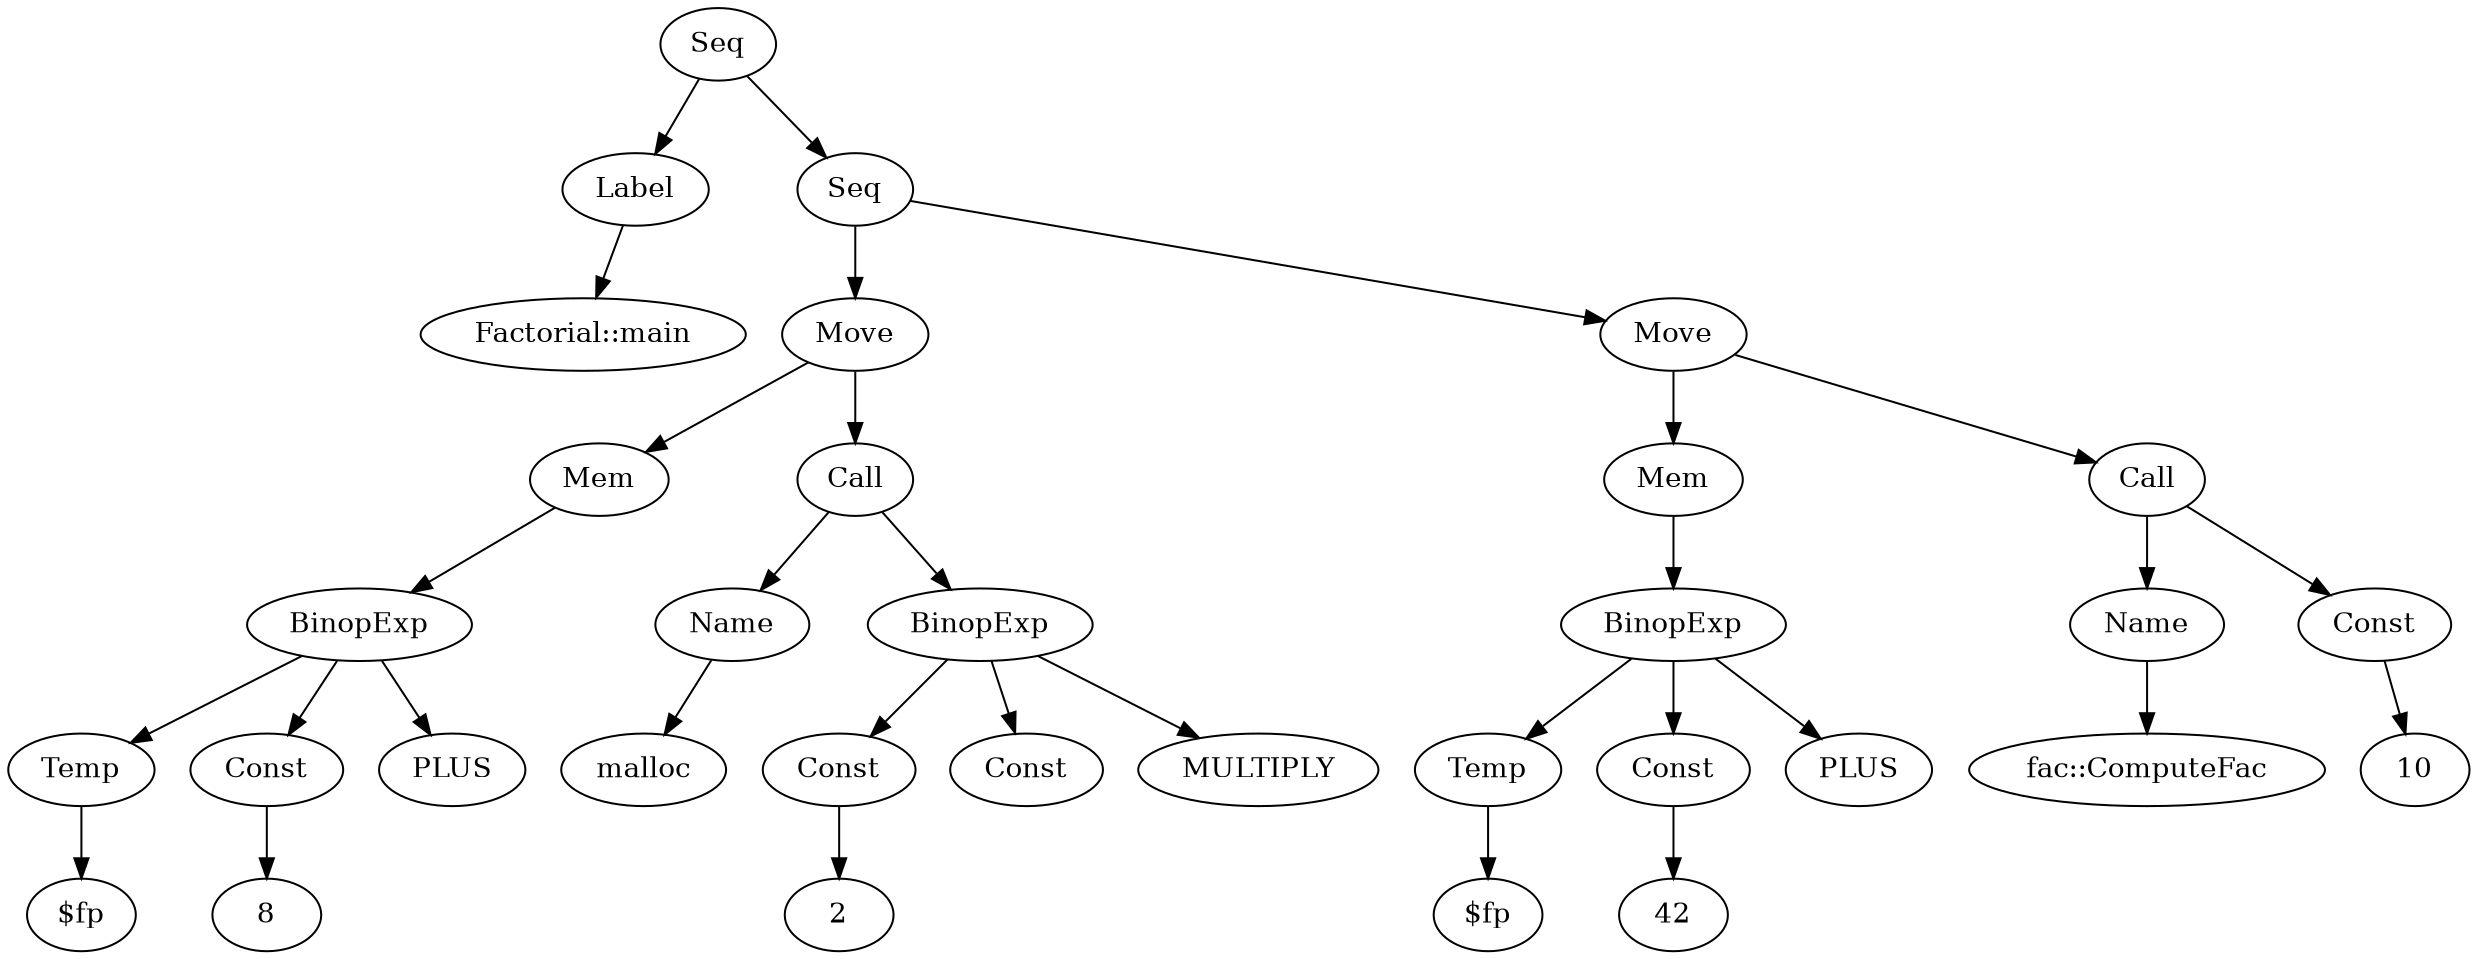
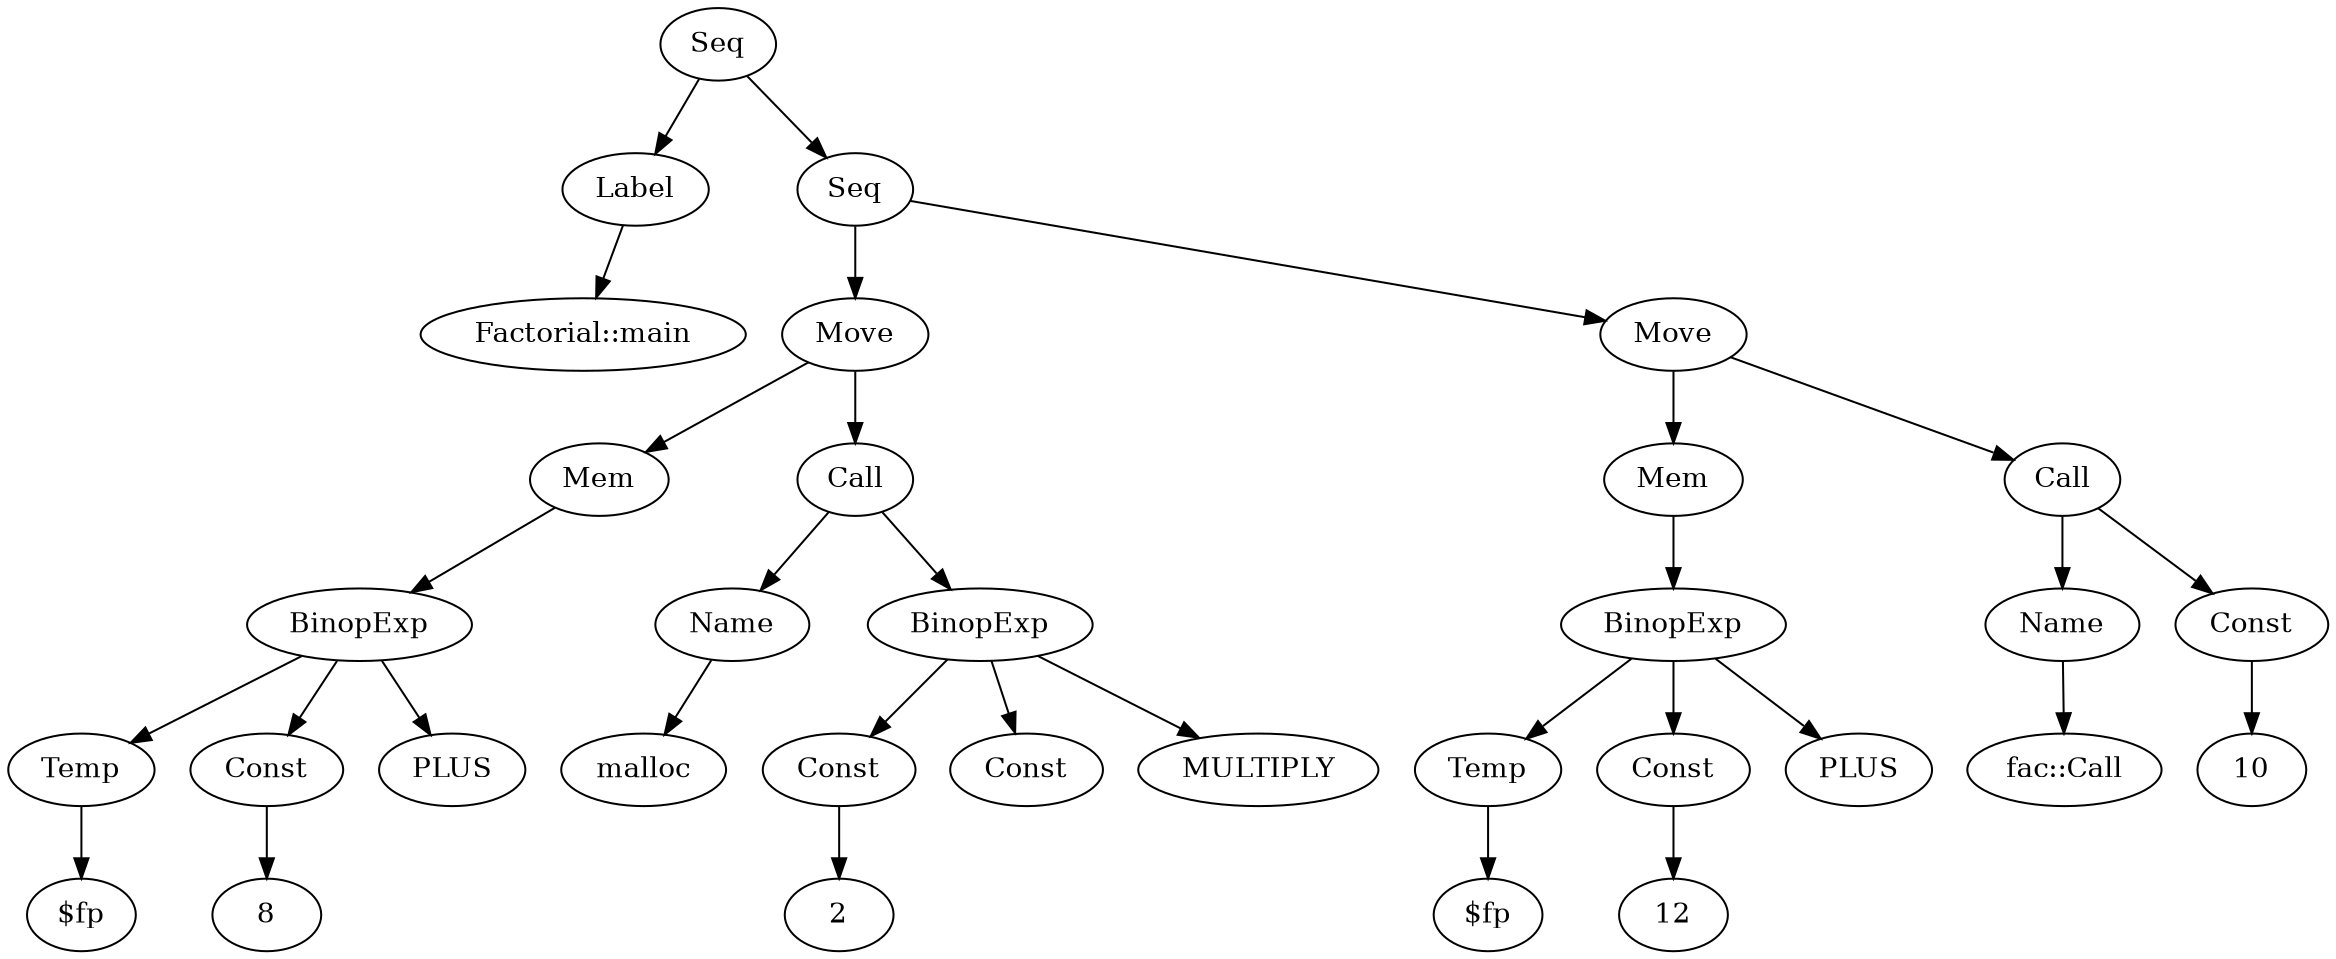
  digraph {
    ordering=out
    n1 [label="Factorial::main"]
    n2 [label=Label]
    n3 [label="$fp"]
    n4 [label=Temp]
    n5 [label=8]
    n6 [label=Const]
    n7 [label=PLUS]
    n8 [label=BinopExp]
    n9 [label=Mem]
    n10 [label=malloc]
    n11 [label=Name]
    n12 [label=2]
    n13 [label=Const]
    n14 [label=Const]
    n15 [label=MULTIPLY]
    n16 [label=BinopExp]
    n17 [label=Call]
    n18 [label=Move]
    n19 [label="$fp"]
    n20 [label=Temp]
-   n21 [label=42]
+   n21 [label=12]
    n22 [label=Const]
    n23 [label=PLUS]
    n24 [label=BinopExp]
    n25 [label=Mem]
-   n26 [label="fac::ComputeFac"]
+   n26 [label="fac::Call"]
    n27 [label=Name]
    n28 [label=10]
    n29 [label=Const]
    n30 [label=Call]
    n31 [label=Move]
    n32 [label=Seq]
    n33 [label=Seq]
    n2 -> n1
    n4 -> n3
    n6 -> n5
    n8 -> n4
    n8 -> n6
    n8 -> n7
    n9 -> n8
    n11 -> n10
    n13 -> n12
    n16 -> n13
    n16 -> n14
    n16 -> n15
    n17 -> n11
    n17 -> n16
    n18 -> n9
    n18 -> n17
    n20 -> n19
    n22 -> n21
    n24 -> n20
    n24 -> n22
    n24 -> n23
    n25 -> n24
    n27 -> n26
    n29 -> n28
    n30 -> n27
    n30 -> n29
    n31 -> n25
    n31 -> n30
    n32 -> n18
    n32 -> n31
    n33 -> n2
    n33 -> n32
  }
